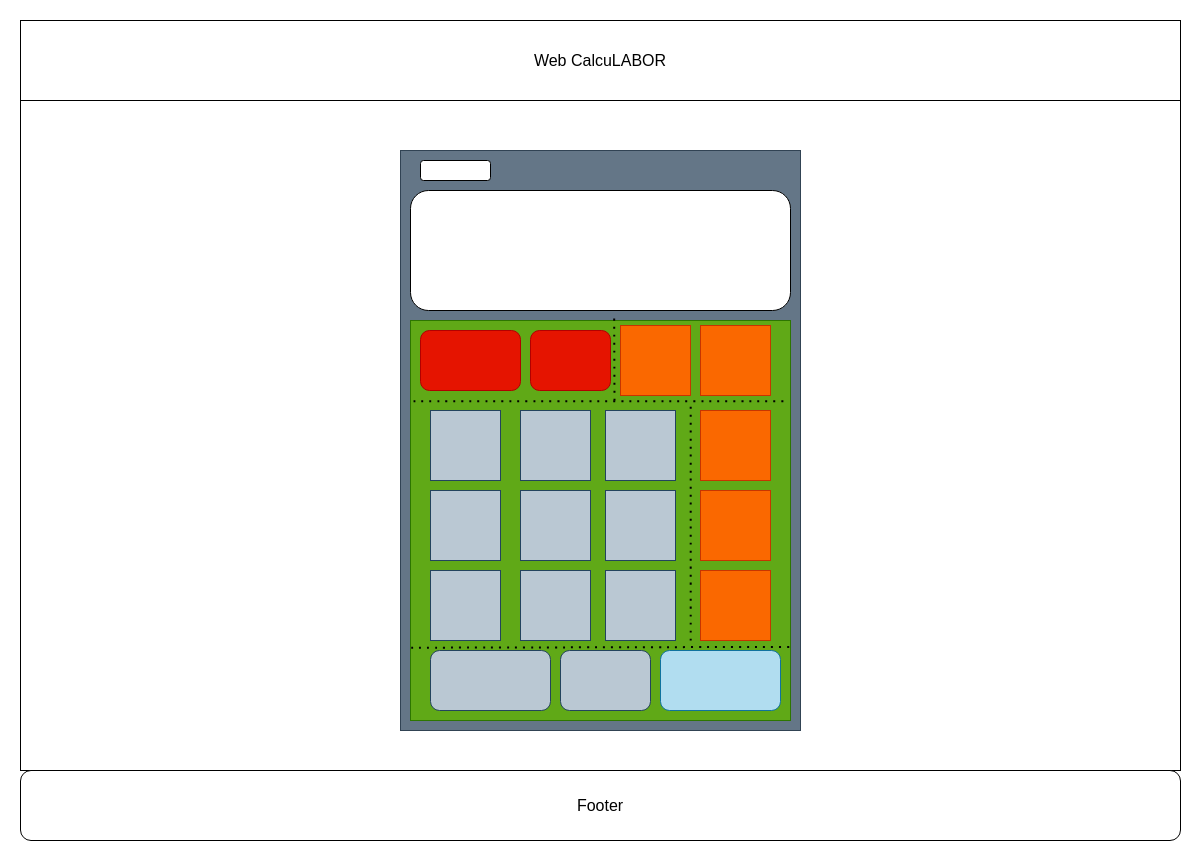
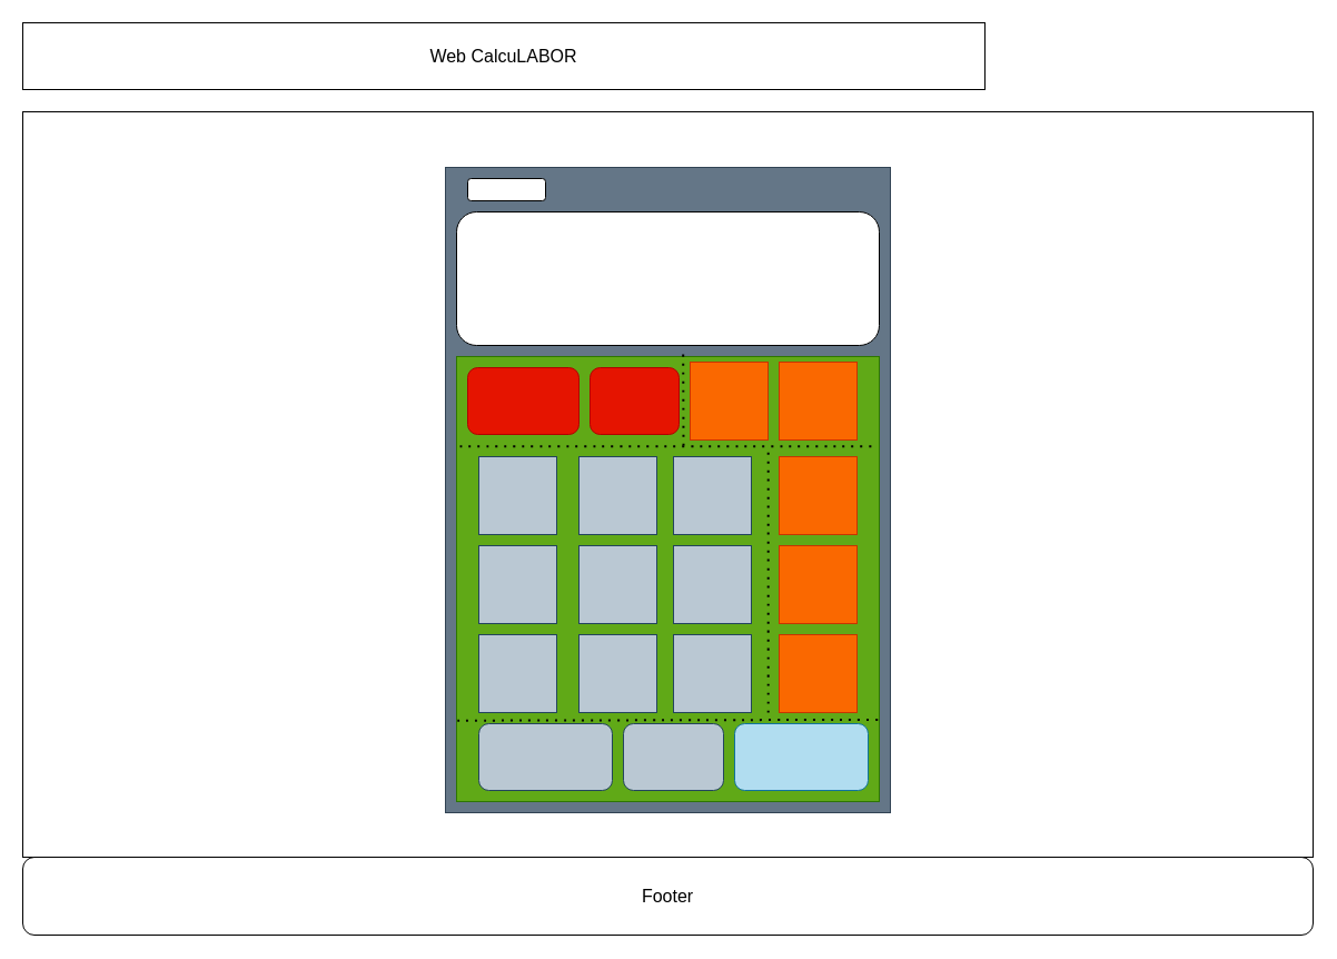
  <mxCell id="0" />
  <mxCell id="1" parent="0" />
- <mxCell id="2" value="Web CalcuLABOR" style="rounded=0;whiteSpace=wrap;html=1;fontSize=16;" vertex="1" parent="1"><mxGeometry width="1160" height="80" as="geometry" x="20" y="20" /></mxCell>
+ <mxCell id="2" value="Web CalcuLABOR" style="rounded=0;whiteSpace=wrap;html=1;fontSize=16;" vertex="1" parent="1"><mxGeometry x="20" y="20" width="865" height="60" as="geometry" /></mxCell>
  <mxCell id="3" value="" style="rounded=0;whiteSpace=wrap;html=1;fontSize=16;" vertex="1" parent="1"><mxGeometry y="100" width="1160" height="670" as="geometry" x="20" /></mxCell>
  <mxCell id="4" value="Footer" style="whiteSpace=wrap;html=1;fontSize=16;rounded=1;" vertex="1" parent="1"><mxGeometry y="770" width="1160" height="70" as="geometry" x="20" /></mxCell>
  <mxCell id="5" value="" style="rounded=0;whiteSpace=wrap;html=1;fontSize=16;fillColor=#647687;fontColor=#ffffff;strokeColor=#314354;" vertex="1" parent="1"><mxGeometry x="400" y="150" width="400" height="580" as="geometry" /></mxCell>
  <mxCell id="6" value="" style="rounded=1;whiteSpace=wrap;html=1;fontSize=16;" vertex="1" parent="1"><mxGeometry x="410" y="190" width="380" height="120" as="geometry" /></mxCell>
  <mxCell id="7" value="" style="rounded=1;whiteSpace=wrap;html=1;fontSize=16;" vertex="1" parent="1"><mxGeometry x="420" y="160" width="70" height="20" as="geometry" /></mxCell>
  <mxCell id="8" value="" style="rounded=0;whiteSpace=wrap;html=1;fontSize=16;fillColor=#60a917;fontColor=#ffffff;strokeColor=#2D7600;" vertex="1" parent="1"><mxGeometry x="410" y="320" width="380" height="400" as="geometry" /></mxCell>
  <mxCell id="9" value="" style="rounded=1;whiteSpace=wrap;html=1;fontSize=16;fillColor=#e51400;fontColor=#ffffff;strokeColor=#B20000;" vertex="1" parent="1"><mxGeometry x="530" y="330" width="80" height="60" as="geometry" /></mxCell>
  <mxCell id="10" value="" style="rounded=1;whiteSpace=wrap;html=1;fontSize=16;fillColor=#e51400;fontColor=#ffffff;strokeColor=#B20000;" vertex="1" parent="1"><mxGeometry x="420" y="330" width="100" height="60" as="geometry" /></mxCell>
  <mxCell id="11" value="" style="whiteSpace=wrap;html=1;aspect=fixed;fontSize=16;fillColor=#bac8d3;strokeColor=#23445d;" vertex="1" parent="1"><mxGeometry x="430" y="410" width="70" height="70" as="geometry" /></mxCell>
  <mxCell id="12" value="" style="whiteSpace=wrap;html=1;aspect=fixed;fontSize=16;fillColor=#bac8d3;strokeColor=#23445d;" vertex="1" parent="1"><mxGeometry x="520" y="410" width="70" height="70" as="geometry" /></mxCell>
  <mxCell id="13" value="" style="whiteSpace=wrap;html=1;aspect=fixed;fontSize=16;fillColor=#bac8d3;strokeColor=#23445d;" vertex="1" parent="1"><mxGeometry x="605" y="410" width="70" height="70" as="geometry" /></mxCell>
  <mxCell id="14" value="" style="whiteSpace=wrap;html=1;aspect=fixed;fontSize=16;fillColor=#fa6800;fontColor=#000000;strokeColor=#C73500;" vertex="1" parent="1"><mxGeometry x="700" y="410" width="70" height="70" as="geometry" /></mxCell>
  <mxCell id="15" value="" style="whiteSpace=wrap;html=1;aspect=fixed;fontSize=16;fillColor=#bac8d3;strokeColor=#23445d;" vertex="1" parent="1"><mxGeometry x="430" y="490" width="70" height="70" as="geometry" /></mxCell>
  <mxCell id="16" value="" style="whiteSpace=wrap;html=1;aspect=fixed;fontSize=16;fillColor=#bac8d3;strokeColor=#23445d;" vertex="1" parent="1"><mxGeometry x="520" y="490" width="70" height="70" as="geometry" /></mxCell>
  <mxCell id="17" value="" style="whiteSpace=wrap;html=1;aspect=fixed;fontSize=16;fillColor=#bac8d3;strokeColor=#23445d;" vertex="1" parent="1"><mxGeometry x="605" y="490" width="70" height="70" as="geometry" /></mxCell>
  <mxCell id="18" value="" style="whiteSpace=wrap;html=1;aspect=fixed;fontSize=16;fillColor=#fa6800;fontColor=#000000;strokeColor=#C73500;" vertex="1" parent="1"><mxGeometry x="700" y="490" width="70" height="70" as="geometry" /></mxCell>
  <mxCell id="19" value="" style="whiteSpace=wrap;html=1;aspect=fixed;fontSize=16;fillColor=#bac8d3;strokeColor=#23445d;" vertex="1" parent="1"><mxGeometry x="430" y="570" width="70" height="70" as="geometry" /></mxCell>
  <mxCell id="20" value="" style="whiteSpace=wrap;html=1;aspect=fixed;fontSize=16;fillColor=#bac8d3;strokeColor=#23445d;" vertex="1" parent="1"><mxGeometry x="520" y="570" width="70" height="70" as="geometry" /></mxCell>
  <mxCell id="21" value="" style="whiteSpace=wrap;html=1;aspect=fixed;fontSize=16;fillColor=#bac8d3;strokeColor=#23445d;" vertex="1" parent="1"><mxGeometry x="605" y="570" width="70" height="70" as="geometry" /></mxCell>
  <mxCell id="22" value="" style="whiteSpace=wrap;html=1;aspect=fixed;fontSize=16;fillColor=#fa6800;fontColor=#000000;strokeColor=#C73500;" vertex="1" parent="1"><mxGeometry x="700" y="570" width="70" height="70" as="geometry" /></mxCell>
  <mxCell id="23" value="" style="rounded=1;whiteSpace=wrap;html=1;fontSize=16;fillColor=#b1ddf0;strokeColor=#10739e;" vertex="1" parent="1"><mxGeometry x="660" y="650" width="120" height="60" as="geometry" /></mxCell>
  <mxCell id="24" value="" style="rounded=1;whiteSpace=wrap;html=1;fontSize=16;fillColor=#bac8d3;strokeColor=#23445d;" vertex="1" parent="1"><mxGeometry x="560" y="650" width="90" height="60" as="geometry" /></mxCell>
  <mxCell id="25" value="" style="rounded=1;whiteSpace=wrap;html=1;fontSize=16;fillColor=#bac8d3;strokeColor=#23445d;" vertex="1" parent="1"><mxGeometry x="430" y="650" width="120" height="60" as="geometry" /></mxCell>
  <mxCell id="26" value="" style="whiteSpace=wrap;html=1;aspect=fixed;fontSize=16;fillColor=#fa6800;fontColor=#000000;strokeColor=#C73500;" vertex="1" parent="1"><mxGeometry x="700" y="325" width="70" height="70" as="geometry" /></mxCell>
  <mxCell id="27" value="" style="whiteSpace=wrap;html=1;aspect=fixed;fontSize=16;fillColor=#fa6800;fontColor=#000000;strokeColor=#C73500;" vertex="1" parent="1"><mxGeometry x="620" y="325" width="70" height="70" as="geometry" /></mxCell>
  <mxCell id="28" value="" style="endArrow=none;dashed=1;html=1;dashPattern=1 3;strokeWidth=2;rounded=0;fontSize=12;startSize=8;endSize=8;curved=1;" edge="1" parent="1"><mxGeometry width="50" height="50" relative="1" as="geometry"><mxPoint x="690.2" y="640" as="sourcePoint" /><mxPoint x="690.2" y="400" as="targetPoint" /></mxGeometry></mxCell>
  <mxCell id="29" value="" style="endArrow=none;dashed=1;html=1;dashPattern=1 3;strokeWidth=2;rounded=0;fontSize=12;startSize=8;endSize=8;curved=1;entryX=0.996;entryY=0.202;entryDx=0;entryDy=0;entryPerimeter=0;exitX=0.008;exitY=0.202;exitDx=0;exitDy=0;exitPerimeter=0;" edge="1" parent="1" source="8" target="8"><mxGeometry width="50" height="50" relative="1" as="geometry"><mxPoint x="820" y="510" as="sourcePoint" /><mxPoint x="870" y="460" as="targetPoint" /></mxGeometry></mxCell>
  <mxCell id="30" value="" style="endArrow=none;dashed=1;html=1;dashPattern=1 3;strokeWidth=2;rounded=0;fontSize=12;startSize=8;endSize=8;curved=1;entryX=0.999;entryY=0.816;entryDx=0;entryDy=0;entryPerimeter=0;exitX=0.002;exitY=0.818;exitDx=0;exitDy=0;exitPerimeter=0;" edge="1" parent="1" source="8" target="8"><mxGeometry width="50" height="50" relative="1" as="geometry"><mxPoint x="423" y="411" as="sourcePoint" /><mxPoint x="798" y="411" as="targetPoint" /></mxGeometry></mxCell>
  <mxCell id="31" value="" style="endArrow=none;dashed=1;html=1;dashPattern=1 3;strokeWidth=2;rounded=0;fontSize=12;startSize=8;endSize=8;curved=1;entryX=0.536;entryY=-0.006;entryDx=0;entryDy=0;entryPerimeter=0;" edge="1" parent="1" target="8"><mxGeometry width="50" height="50" relative="1" as="geometry"><mxPoint x="614" y="400" as="sourcePoint" /><mxPoint x="870" y="460" as="targetPoint" /></mxGeometry></mxCell>
